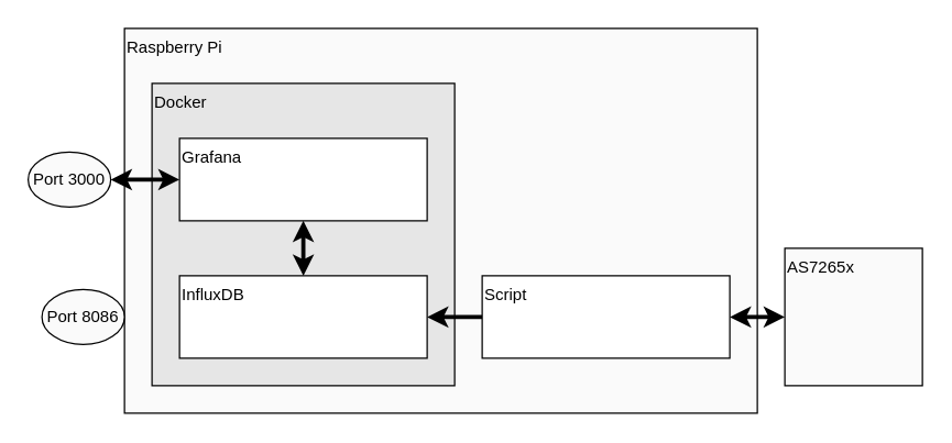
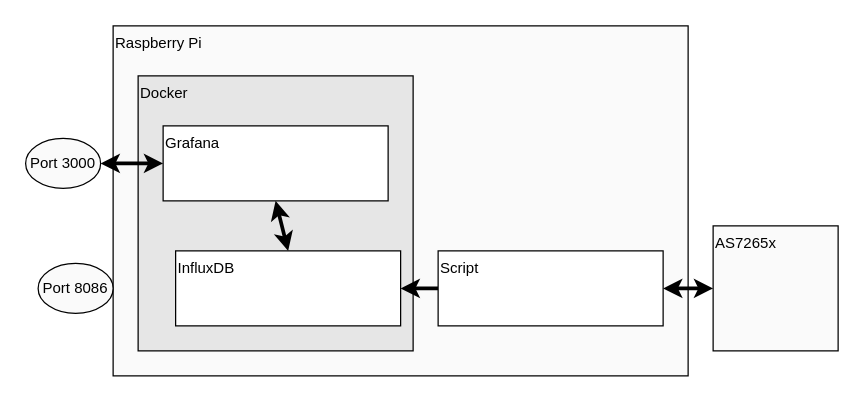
  <mxCell id="0" />
  <mxCell id="1" parent="0" />
  <mxCell id="2" value="Raspberry Pi" style="rounded=0;whiteSpace=wrap;html=1;align=left;verticalAlign=top;fillColor=#FAFAFA;" parent="1" vertex="1"><mxGeometry x="90" y="20" width="460" height="280" as="geometry" /></mxCell>
  <mxCell id="3" value="Docker" style="rounded=0;whiteSpace=wrap;html=1;align=left;verticalAlign=top;fillColor=#E6E6E6;" parent="1" vertex="1"><mxGeometry x="110" y="60" width="220" height="220" as="geometry" /></mxCell>
  <mxCell id="4" style="edgeStyle=none;html=1;exitX=0.5;exitY=1;exitDx=0;exitDy=0;entryX=0.5;entryY=0;entryDx=0;entryDy=0;fontColor=#EEEEEE;startArrow=classic;startFill=1;strokeWidth=3;" parent="1" source="6" target="7" edge="1"><mxGeometry relative="1" as="geometry" /></mxCell>
  <mxCell id="5" style="edgeStyle=none;html=1;exitX=0;exitY=0.5;exitDx=0;exitDy=0;entryX=1;entryY=0.5;entryDx=0;entryDy=0;fontColor=#000000;startArrow=classic;startFill=1;endArrow=classic;endFill=1;strokeWidth=3;" parent="1" source="6" target="12" edge="1"><mxGeometry relative="1" as="geometry" /></mxCell>
  <mxCell id="6" value="Grafana" style="rounded=0;whiteSpace=wrap;html=1;align=left;verticalAlign=top;" parent="1" vertex="1"><mxGeometry x="130" y="100" width="180" height="60" as="geometry" /></mxCell>
- <mxCell id="7" value="InfluxDB" style="rounded=0;whiteSpace=wrap;html=1;align=left;verticalAlign=top;" parent="1" vertex="1"><mxGeometry x="130" y="200" width="180" height="60" as="geometry" /></mxCell>
+ <mxCell id="7" value="InfluxDB" style="rounded=0;whiteSpace=wrap;html=1;align=left;verticalAlign=top;" parent="1" vertex="1"><mxGeometry x="140" y="200" width="180" height="60" as="geometry" /></mxCell>
  <mxCell id="8" style="edgeStyle=none;html=1;exitX=0;exitY=0.5;exitDx=0;exitDy=0;fontColor=#EEEEEE;startArrow=none;startFill=0;strokeWidth=3;entryX=1;entryY=0.5;entryDx=0;entryDy=0;endArrow=classic;endFill=1;" parent="1" source="9" target="7" edge="1"><mxGeometry relative="1" as="geometry" /></mxCell>
  <mxCell id="9" value="Script" style="rounded=0;whiteSpace=wrap;html=1;align=left;verticalAlign=top;" parent="1" vertex="1"><mxGeometry x="350" y="200" width="180" height="60" as="geometry" /></mxCell>
  <mxCell id="10" style="edgeStyle=none;html=1;exitX=0;exitY=0.5;exitDx=0;exitDy=0;entryX=1;entryY=0.5;entryDx=0;entryDy=0;fontColor=#EEEEEE;startArrow=classic;startFill=1;endArrow=classic;endFill=1;strokeWidth=3;" parent="1" source="11" target="9" edge="1"><mxGeometry relative="1" as="geometry" /></mxCell>
  <mxCell id="11" value="AS7265x" style="rounded=0;whiteSpace=wrap;html=1;align=left;verticalAlign=top;fillColor=#FAFAFA;" parent="1" vertex="1"><mxGeometry x="570" y="180" width="100" height="100" as="geometry" /></mxCell>
  <mxCell id="12" value="Port 3000" style="ellipse;whiteSpace=wrap;html=1;fontColor=#000000;fillColor=#FAFAFA;" parent="1" vertex="1"><mxGeometry x="20" y="110" width="60" height="40" as="geometry" /></mxCell>
  <mxCell id="13" value="Port 8086" style="ellipse;whiteSpace=wrap;html=1;fontColor=#000000;fillColor=#FAFAFA;" parent="1" vertex="1"><mxGeometry x="30" y="210" width="60" height="40" as="geometry" /></mxCell>
